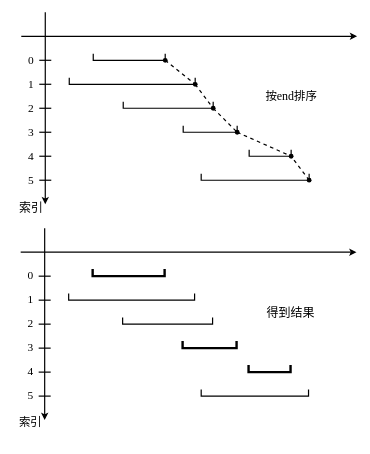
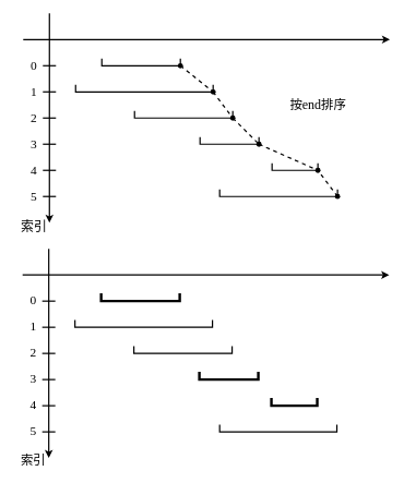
  <mxCell id="0" />
  <mxCell id="1" parent="0" />
  <mxCell id="2" value="" style="endArrow=classic;html=1;rounded=0;strokeWidth=2;" parent="1" edge="1"><mxGeometry width="50" height="50" relative="1" as="geometry"><mxPoint x="35" y="60" as="sourcePoint" /><mxPoint x="595" y="60" as="targetPoint" /></mxGeometry></mxCell>
  <mxCell id="3" value="" style="endArrow=classic;html=1;rounded=0;strokeWidth=2;" parent="1" edge="1"><mxGeometry width="50" height="50" relative="1" as="geometry"><mxPoint x="75" y="20" as="sourcePoint" /><mxPoint x="75" y="340" as="targetPoint" /></mxGeometry></mxCell>
  <mxCell id="4" value="" style="endArrow=none;html=1;rounded=0;strokeWidth=2;" parent="1" edge="1"><mxGeometry width="50" height="50" relative="1" as="geometry"><mxPoint x="65" y="100" as="sourcePoint" /><mxPoint x="85" y="100" as="targetPoint" /></mxGeometry></mxCell>
  <mxCell id="5" value="" style="endArrow=none;html=1;rounded=0;strokeWidth=2;" parent="1" edge="1"><mxGeometry width="50" height="50" relative="1" as="geometry"><mxPoint x="65" y="140" as="sourcePoint" /><mxPoint x="85" y="140" as="targetPoint" /></mxGeometry></mxCell>
  <mxCell id="6" value="" style="endArrow=none;html=1;rounded=0;strokeWidth=2;" parent="1" edge="1"><mxGeometry width="50" height="50" relative="1" as="geometry"><mxPoint x="65" y="180" as="sourcePoint" /><mxPoint x="85" y="180" as="targetPoint" /></mxGeometry></mxCell>
  <mxCell id="7" value="" style="endArrow=none;html=1;rounded=0;strokeWidth=2;" parent="1" edge="1"><mxGeometry width="50" height="50" relative="1" as="geometry"><mxPoint x="65" y="220" as="sourcePoint" /><mxPoint x="85" y="220" as="targetPoint" /></mxGeometry></mxCell>
  <mxCell id="8" value="" style="endArrow=none;html=1;rounded=0;strokeWidth=2;" parent="1" edge="1"><mxGeometry width="50" height="50" relative="1" as="geometry"><mxPoint x="65" y="260" as="sourcePoint" /><mxPoint x="85" y="260" as="targetPoint" /></mxGeometry></mxCell>
  <mxCell id="9" value="" style="endArrow=none;html=1;rounded=0;strokeWidth=2;" parent="1" edge="1"><mxGeometry width="50" height="50" relative="1" as="geometry"><mxPoint x="65" y="300" as="sourcePoint" /><mxPoint x="85" y="300" as="targetPoint" /></mxGeometry></mxCell>
  <mxCell id="10" value="" style="shape=partialRectangle;whiteSpace=wrap;html=1;bottom=1;right=1;left=1;top=0;fillColor=none;routingCenterX=-0.5;strokeWidth=2;" parent="1" vertex="1"><mxGeometry x="155" y="90" width="120" height="10" as="geometry" /></mxCell>
  <mxCell id="11" value="" style="shape=partialRectangle;whiteSpace=wrap;html=1;bottom=1;right=1;left=1;top=0;fillColor=none;routingCenterX=-0.5;strokeWidth=2;" parent="1" vertex="1"><mxGeometry x="115" y="130" width="210" height="10" as="geometry" /></mxCell>
  <mxCell id="12" value="" style="shape=partialRectangle;whiteSpace=wrap;html=1;bottom=1;right=1;left=1;top=0;fillColor=none;routingCenterX=-0.5;strokeWidth=2;" parent="1" vertex="1"><mxGeometry x="205" y="170" width="150" height="10" as="geometry" /></mxCell>
  <mxCell id="13" value="" style="shape=partialRectangle;whiteSpace=wrap;html=1;bottom=1;right=1;left=1;top=0;fillColor=none;routingCenterX=-0.5;strokeWidth=2;" parent="1" vertex="1"><mxGeometry x="305" y="210" width="90" height="10" as="geometry" /></mxCell>
  <mxCell id="14" value="" style="shape=partialRectangle;whiteSpace=wrap;html=1;bottom=1;right=1;left=1;top=0;fillColor=none;routingCenterX=-0.5;strokeWidth=2;" parent="1" vertex="1"><mxGeometry x="415" y="250" width="70" height="10" as="geometry" /></mxCell>
  <mxCell id="15" value="" style="shape=partialRectangle;whiteSpace=wrap;html=1;bottom=1;right=1;left=1;top=0;fillColor=none;routingCenterX=-0.5;strokeWidth=2;" parent="1" vertex="1"><mxGeometry x="335" y="290" width="180" height="10" as="geometry" /></mxCell>
  <mxCell id="16" value="&lt;p&gt;&lt;font face=&quot;SimSun&quot; data-font-src=&quot;https://fonts.googleapis.com/css?family=SimSun&quot; style=&quot;font-size: 20px;&quot;&gt;索引&lt;/font&gt;&lt;/p&gt;" style="text;html=1;align=center;verticalAlign=middle;resizable=0;points=[];autosize=1;strokeColor=none;fillColor=none;strokeWidth=2;" parent="1" vertex="1"><mxGeometry x="21" y="315" width="60" height="60" as="geometry" /></mxCell>
  <mxCell id="17" value="&lt;p&gt;&lt;font style=&quot;font-size: 19px;&quot; face=&quot;Times New Roman&quot;&gt;0&lt;/font&gt;&lt;/p&gt;" style="text;html=1;align=center;verticalAlign=middle;resizable=0;points=[];autosize=1;strokeColor=none;fillColor=none;strokeWidth=2;" parent="1" vertex="1"><mxGeometry x="36" y="70" width="30" height="60" as="geometry" /></mxCell>
  <mxCell id="18" value="&lt;p&gt;&lt;font style=&quot;font-size: 19px;&quot; face=&quot;Times New Roman&quot;&gt;1&lt;/font&gt;&lt;/p&gt;" style="text;html=1;align=center;verticalAlign=middle;resizable=0;points=[];autosize=1;strokeColor=none;fillColor=none;strokeWidth=2;" parent="1" vertex="1"><mxGeometry x="36" y="110" width="30" height="60" as="geometry" /></mxCell>
  <mxCell id="19" value="&lt;p&gt;&lt;font style=&quot;font-size: 19px;&quot; face=&quot;Times New Roman&quot;&gt;2&lt;/font&gt;&lt;/p&gt;" style="text;html=1;align=center;verticalAlign=middle;resizable=0;points=[];autosize=1;strokeColor=none;fillColor=none;strokeWidth=2;" parent="1" vertex="1"><mxGeometry x="36" y="150" width="30" height="60" as="geometry" /></mxCell>
  <mxCell id="20" value="&lt;p&gt;&lt;font style=&quot;font-size: 19px;&quot; face=&quot;Times New Roman&quot;&gt;3&lt;/font&gt;&lt;/p&gt;" style="text;html=1;align=center;verticalAlign=middle;resizable=0;points=[];autosize=1;strokeColor=none;fillColor=none;strokeWidth=2;" parent="1" vertex="1"><mxGeometry x="36" y="190" width="30" height="60" as="geometry" /></mxCell>
  <mxCell id="21" value="&lt;p&gt;&lt;font style=&quot;font-size: 19px;&quot; face=&quot;Times New Roman&quot;&gt;4&lt;/font&gt;&lt;/p&gt;" style="text;html=1;align=center;verticalAlign=middle;resizable=0;points=[];autosize=1;strokeColor=none;fillColor=none;strokeWidth=2;" parent="1" vertex="1"><mxGeometry x="36" y="230" width="30" height="60" as="geometry" /></mxCell>
  <mxCell id="22" value="&lt;p&gt;&lt;font style=&quot;font-size: 19px;&quot; face=&quot;Times New Roman&quot;&gt;5&lt;/font&gt;&lt;/p&gt;" style="text;html=1;align=center;verticalAlign=middle;resizable=0;points=[];autosize=1;strokeColor=none;fillColor=none;strokeWidth=2;" parent="1" vertex="1"><mxGeometry x="36" y="270" width="30" height="60" as="geometry" /></mxCell>
  <mxCell id="23" value="" style="endArrow=none;dashed=1;html=1;rounded=0;exitDx=0;exitDy=0;entryX=1;entryY=1;entryDx=0;entryDy=0;strokeWidth=2;" parent="1" source="29" target="11" edge="1"><mxGeometry width="50" height="50" relative="1" as="geometry"><mxPoint x="325" y="230" as="sourcePoint" /><mxPoint x="375" y="180" as="targetPoint" /></mxGeometry></mxCell>
  <mxCell id="24" value="" style="endArrow=none;dashed=1;html=1;rounded=0;exitDx=0;exitDy=0;entryX=1;entryY=1;entryDx=0;entryDy=0;strokeWidth=2;" parent="1" source="31" target="12" edge="1"><mxGeometry width="50" height="50" relative="1" as="geometry"><mxPoint x="325" y="230" as="sourcePoint" /><mxPoint x="375" y="180" as="targetPoint" /></mxGeometry></mxCell>
  <mxCell id="25" value="" style="endArrow=none;dashed=1;html=1;rounded=0;exitDx=0;exitDy=0;entryX=1;entryY=1;entryDx=0;entryDy=0;strokeWidth=2;" parent="1" source="67" target="13" edge="1"><mxGeometry width="50" height="50" relative="1" as="geometry"><mxPoint x="325" y="230" as="sourcePoint" /><mxPoint x="375" y="180" as="targetPoint" /></mxGeometry></mxCell>
  <mxCell id="26" value="" style="endArrow=none;dashed=1;html=1;rounded=0;exitDx=0;exitDy=0;entryX=1;entryY=1;entryDx=0;entryDy=0;strokeWidth=2;" parent="1" source="33" target="14" edge="1"><mxGeometry width="50" height="50" relative="1" as="geometry"><mxPoint x="325" y="230" as="sourcePoint" /><mxPoint x="375" y="180" as="targetPoint" /></mxGeometry></mxCell>
  <mxCell id="27" value="" style="endArrow=none;dashed=1;html=1;rounded=0;exitDx=0;exitDy=0;entryX=1;entryY=1;entryDx=0;entryDy=0;strokeWidth=2;" parent="1" source="35" target="14" edge="1"><mxGeometry width="50" height="50" relative="1" as="geometry"><mxPoint x="325" y="230" as="sourcePoint" /><mxPoint x="375" y="180" as="targetPoint" /></mxGeometry></mxCell>
  <mxCell id="28" value="" style="endArrow=none;dashed=1;html=1;rounded=0;exitX=1;exitY=1;exitDx=0;exitDy=0;entryDx=0;entryDy=0;strokeWidth=2;" parent="1" source="10" target="29" edge="1"><mxGeometry width="50" height="50" relative="1" as="geometry"><mxPoint x="275" y="100" as="sourcePoint" /><mxPoint x="325" y="140" as="targetPoint" /></mxGeometry></mxCell>
  <mxCell id="29" value="" style="shape=waypoint;sketch=0;fillStyle=solid;size=6;pointerEvents=1;points=[];fillColor=none;resizable=0;rotatable=0;perimeter=centerPerimeter;snapToPoint=1;strokeWidth=2;" parent="1" vertex="1"><mxGeometry x="265" y="90" width="20" height="20" as="geometry" /></mxCell>
  <mxCell id="30" value="" style="endArrow=none;dashed=1;html=1;rounded=0;exitX=1;exitY=1;exitDx=0;exitDy=0;entryDx=0;entryDy=0;strokeWidth=2;" parent="1" source="11" target="31" edge="1"><mxGeometry width="50" height="50" relative="1" as="geometry"><mxPoint x="325" y="140" as="sourcePoint" /><mxPoint x="355" y="180" as="targetPoint" /></mxGeometry></mxCell>
  <mxCell id="31" value="" style="shape=waypoint;sketch=0;fillStyle=solid;size=6;pointerEvents=1;points=[];fillColor=none;resizable=0;rotatable=0;perimeter=centerPerimeter;snapToPoint=1;strokeWidth=2;" parent="1" vertex="1"><mxGeometry x="315" y="130" width="20" height="20" as="geometry" /></mxCell>
  <mxCell id="32" value="" style="endArrow=none;dashed=1;html=1;rounded=0;exitX=1;exitY=1;exitDx=0;exitDy=0;entryDx=0;entryDy=0;strokeWidth=2;" parent="1" source="13" target="33" edge="1"><mxGeometry width="50" height="50" relative="1" as="geometry"><mxPoint x="395" y="220" as="sourcePoint" /><mxPoint x="485" y="260" as="targetPoint" /></mxGeometry></mxCell>
  <mxCell id="33" value="" style="shape=waypoint;sketch=0;fillStyle=solid;size=6;pointerEvents=1;points=[];fillColor=none;resizable=0;rotatable=0;perimeter=centerPerimeter;snapToPoint=1;strokeWidth=2;" parent="1" vertex="1"><mxGeometry x="385" y="210" width="20" height="20" as="geometry" /></mxCell>
  <mxCell id="34" value="" style="endArrow=none;dashed=1;html=1;rounded=0;exitDx=0;exitDy=0;entryDx=0;entryDy=0;strokeWidth=2;" parent="1" source="37" target="35" edge="1"><mxGeometry width="50" height="50" relative="1" as="geometry"><mxPoint x="515" y="300" as="sourcePoint" /><mxPoint x="485" y="260" as="targetPoint" /></mxGeometry></mxCell>
  <mxCell id="35" value="" style="shape=waypoint;sketch=0;fillStyle=solid;size=6;pointerEvents=1;points=[];fillColor=none;resizable=0;rotatable=0;perimeter=centerPerimeter;snapToPoint=1;strokeWidth=2;" parent="1" vertex="1"><mxGeometry x="475" y="250" width="20" height="20" as="geometry" /></mxCell>
  <mxCell id="36" value="" style="endArrow=none;dashed=1;html=1;rounded=0;exitX=1;exitY=1;exitDx=0;exitDy=0;entryDx=0;entryDy=0;strokeWidth=2;" parent="1" source="15" target="37" edge="1"><mxGeometry width="50" height="50" relative="1" as="geometry"><mxPoint x="515" y="300" as="sourcePoint" /><mxPoint x="485" y="260" as="targetPoint" /></mxGeometry></mxCell>
  <mxCell id="37" value="" style="shape=waypoint;sketch=0;fillStyle=solid;size=6;pointerEvents=1;points=[];fillColor=none;resizable=0;rotatable=0;perimeter=centerPerimeter;snapToPoint=1;strokeWidth=2;" parent="1" vertex="1"><mxGeometry x="505" y="290" width="20" height="20" as="geometry" /></mxCell>
  <mxCell id="38" value="&lt;p&gt;&lt;font data-font-src=&quot;https://fonts.googleapis.com/css?family=SimSun&quot; face=&quot;SimSun&quot; style=&quot;font-size: 19px;&quot;&gt;按&lt;/font&gt;&lt;font face=&quot;Times New Roman&quot; style=&quot;font-size: 20px;&quot;&gt;end&lt;/font&gt;&lt;font data-font-src=&quot;https://fonts.googleapis.com/css?family=SimSun&quot; face=&quot;SimSun&quot; style=&quot;font-size: 19px;&quot;&gt;排序&lt;/font&gt;&lt;/p&gt;" style="text;html=1;align=center;verticalAlign=middle;resizable=0;points=[];autosize=1;strokeColor=none;fillColor=none;strokeWidth=2;" parent="1" vertex="1"><mxGeometry x="430" y="130" width="110" height="60" as="geometry" /></mxCell>
  <mxCell id="39" value="" style="endArrow=classic;html=1;rounded=0;strokeWidth=2;" parent="1" edge="1"><mxGeometry width="50" height="50" relative="1" as="geometry"><mxPoint x="34" y="420" as="sourcePoint" /><mxPoint x="594" y="420" as="targetPoint" /></mxGeometry></mxCell>
  <mxCell id="40" value="" style="endArrow=classic;html=1;rounded=0;strokeWidth=2;" parent="1" edge="1"><mxGeometry width="50" height="50" relative="1" as="geometry"><mxPoint x="74" y="380" as="sourcePoint" /><mxPoint x="74" y="700" as="targetPoint" /></mxGeometry></mxCell>
  <mxCell id="41" value="" style="endArrow=none;html=1;rounded=0;strokeWidth=2;" parent="1" edge="1"><mxGeometry width="50" height="50" relative="1" as="geometry"><mxPoint x="64" y="460" as="sourcePoint" /><mxPoint x="84" y="460" as="targetPoint" /></mxGeometry></mxCell>
  <mxCell id="42" value="" style="endArrow=none;html=1;rounded=0;strokeWidth=2;" parent="1" edge="1"><mxGeometry width="50" height="50" relative="1" as="geometry"><mxPoint x="64" y="500" as="sourcePoint" /><mxPoint x="84" y="500" as="targetPoint" /></mxGeometry></mxCell>
  <mxCell id="43" value="" style="endArrow=none;html=1;rounded=0;strokeWidth=2;" parent="1" edge="1"><mxGeometry width="50" height="50" relative="1" as="geometry"><mxPoint x="64" y="540" as="sourcePoint" /><mxPoint x="84" y="540" as="targetPoint" /></mxGeometry></mxCell>
  <mxCell id="44" value="" style="endArrow=none;html=1;rounded=0;strokeWidth=2;" parent="1" edge="1"><mxGeometry width="50" height="50" relative="1" as="geometry"><mxPoint x="64" y="580" as="sourcePoint" /><mxPoint x="84" y="580" as="targetPoint" /></mxGeometry></mxCell>
  <mxCell id="45" value="" style="endArrow=none;html=1;rounded=0;strokeWidth=2;" parent="1" edge="1"><mxGeometry width="50" height="50" relative="1" as="geometry"><mxPoint x="64" y="620" as="sourcePoint" /><mxPoint x="84" y="620" as="targetPoint" /></mxGeometry></mxCell>
  <mxCell id="46" value="" style="endArrow=none;html=1;rounded=0;strokeWidth=2;" parent="1" edge="1"><mxGeometry width="50" height="50" relative="1" as="geometry"><mxPoint x="64" y="660" as="sourcePoint" /><mxPoint x="84" y="660" as="targetPoint" /></mxGeometry></mxCell>
  <mxCell id="47" value="" style="shape=partialRectangle;whiteSpace=wrap;html=1;bottom=1;right=1;left=1;top=0;fillColor=none;routingCenterX=-0.5;strokeWidth=4;" parent="1" vertex="1"><mxGeometry x="154" y="450" width="120" height="10" as="geometry" /></mxCell>
  <mxCell id="48" value="" style="shape=partialRectangle;whiteSpace=wrap;html=1;bottom=1;right=1;left=1;top=0;fillColor=none;routingCenterX=-0.5;strokeWidth=2;" parent="1" vertex="1"><mxGeometry x="114" y="490" width="210" height="10" as="geometry" /></mxCell>
  <mxCell id="49" value="" style="shape=partialRectangle;whiteSpace=wrap;html=1;bottom=1;right=1;left=1;top=0;fillColor=none;routingCenterX=-0.5;strokeWidth=2;" parent="1" vertex="1"><mxGeometry x="204" y="530" width="150" height="10" as="geometry" /></mxCell>
  <mxCell id="50" value="" style="shape=partialRectangle;whiteSpace=wrap;html=1;bottom=1;right=1;left=1;top=0;fillColor=none;routingCenterX=-0.5;strokeWidth=4;" parent="1" vertex="1"><mxGeometry x="304" y="570" width="90" height="10" as="geometry" /></mxCell>
  <mxCell id="51" value="" style="shape=partialRectangle;whiteSpace=wrap;html=1;bottom=1;right=1;left=1;top=0;fillColor=none;routingCenterX=-0.5;strokeWidth=4;" parent="1" vertex="1"><mxGeometry x="414" y="610" width="70" height="10" as="geometry" /></mxCell>
  <mxCell id="52" value="" style="shape=partialRectangle;whiteSpace=wrap;html=1;bottom=1;right=1;left=1;top=0;fillColor=none;routingCenterX=-0.5;strokeWidth=2;" parent="1" vertex="1"><mxGeometry x="335" y="650" width="179" height="10" as="geometry" /></mxCell>
  <mxCell id="53" value="&lt;p&gt;&lt;font face=&quot;SimSun&quot; style=&quot;font-size: 19px;&quot;&gt;索引&lt;/font&gt;&lt;/p&gt;" style="text;html=1;align=center;verticalAlign=middle;resizable=0;points=[];autosize=1;strokeColor=none;fillColor=none;strokeWidth=2;" parent="1" vertex="1"><mxGeometry x="20" y="675" width="60" height="60" as="geometry" /></mxCell>
  <mxCell id="54" value="&lt;p&gt;&lt;font style=&quot;font-size: 19px;&quot; face=&quot;Times New Roman&quot;&gt;0&lt;/font&gt;&lt;/p&gt;" style="text;html=1;align=center;verticalAlign=middle;resizable=0;points=[];autosize=1;strokeColor=none;fillColor=none;strokeWidth=2;" parent="1" vertex="1"><mxGeometry x="35" y="430" width="30" height="60" as="geometry" /></mxCell>
  <mxCell id="55" value="&lt;p&gt;&lt;font style=&quot;font-size: 19px;&quot; face=&quot;Times New Roman&quot;&gt;1&lt;/font&gt;&lt;/p&gt;" style="text;html=1;align=center;verticalAlign=middle;resizable=0;points=[];autosize=1;strokeColor=none;fillColor=none;strokeWidth=2;" parent="1" vertex="1"><mxGeometry x="35" y="470" width="30" height="60" as="geometry" /></mxCell>
  <mxCell id="56" value="&lt;p&gt;&lt;font style=&quot;font-size: 19px;&quot; face=&quot;Times New Roman&quot;&gt;2&lt;/font&gt;&lt;/p&gt;" style="text;html=1;align=center;verticalAlign=middle;resizable=0;points=[];autosize=1;strokeColor=none;fillColor=none;strokeWidth=2;" parent="1" vertex="1"><mxGeometry x="35" y="510" width="30" height="60" as="geometry" /></mxCell>
  <mxCell id="57" value="&lt;p&gt;&lt;font style=&quot;font-size: 19px;&quot; face=&quot;Times New Roman&quot;&gt;3&lt;/font&gt;&lt;/p&gt;" style="text;html=1;align=center;verticalAlign=middle;resizable=0;points=[];autosize=1;strokeColor=none;fillColor=none;strokeWidth=2;" parent="1" vertex="1"><mxGeometry x="35" y="550" width="30" height="60" as="geometry" /></mxCell>
  <mxCell id="58" value="&lt;p&gt;&lt;font style=&quot;font-size: 19px;&quot; face=&quot;Times New Roman&quot;&gt;4&lt;/font&gt;&lt;/p&gt;" style="text;html=1;align=center;verticalAlign=middle;resizable=0;points=[];autosize=1;strokeColor=none;fillColor=none;strokeWidth=2;" parent="1" vertex="1"><mxGeometry x="35" y="590" width="30" height="60" as="geometry" /></mxCell>
  <mxCell id="59" value="&lt;p&gt;&lt;font style=&quot;font-size: 19px;&quot; face=&quot;Times New Roman&quot;&gt;5&lt;/font&gt;&lt;/p&gt;" style="text;html=1;align=center;verticalAlign=middle;resizable=0;points=[];autosize=1;strokeColor=none;fillColor=none;strokeWidth=2;" parent="1" vertex="1"><mxGeometry x="35" y="630" width="30" height="60" as="geometry" /></mxCell>
  <mxCell id="60" value="" style="endArrow=none;dashed=1;html=1;rounded=0;exitDx=0;exitDy=0;entryX=1;entryY=1;entryDx=0;entryDy=0;strokeWidth=2;" parent="1" target="51" edge="1"><mxGeometry width="50" height="50" relative="1" as="geometry"><mxPoint x="484" y="620" as="sourcePoint" /><mxPoint x="374" y="540" as="targetPoint" /></mxGeometry></mxCell>
  <mxCell id="61" value="" style="endArrow=none;dashed=1;html=1;rounded=0;exitX=1;exitY=1;exitDx=0;exitDy=0;entryDx=0;entryDy=0;strokeWidth=2;" parent="1" source="47" edge="1"><mxGeometry width="50" height="50" relative="1" as="geometry"><mxPoint x="274" y="460" as="sourcePoint" /><mxPoint x="274" y="460" as="targetPoint" /></mxGeometry></mxCell>
  <mxCell id="62" value="" style="endArrow=none;dashed=1;html=1;rounded=0;exitX=1;exitY=1;exitDx=0;exitDy=0;entryDx=0;entryDy=0;strokeWidth=2;" parent="1" source="48" edge="1"><mxGeometry width="50" height="50" relative="1" as="geometry"><mxPoint x="324" y="500" as="sourcePoint" /><mxPoint x="324" y="500" as="targetPoint" /></mxGeometry></mxCell>
  <mxCell id="63" value="" style="endArrow=none;dashed=1;html=1;rounded=0;exitX=1;exitY=1;exitDx=0;exitDy=0;entryDx=0;entryDy=0;strokeWidth=2;" parent="1" source="50" edge="1"><mxGeometry width="50" height="50" relative="1" as="geometry"><mxPoint x="394" y="580" as="sourcePoint" /><mxPoint x="394" y="580" as="targetPoint" /></mxGeometry></mxCell>
  <mxCell id="64" value="" style="endArrow=none;dashed=1;html=1;rounded=0;exitX=1;exitY=1;exitDx=0;exitDy=0;entryDx=0;entryDy=0;strokeWidth=2;" parent="1" source="52" edge="1"><mxGeometry width="50" height="50" relative="1" as="geometry"><mxPoint x="514" y="660" as="sourcePoint" /><mxPoint x="514" y="660" as="targetPoint" /></mxGeometry></mxCell>
- <mxCell id="65" value="&lt;p&gt;&lt;font face=&quot;SimSun&quot; data-font-src=&quot;https://fonts.googleapis.com/css?family=SimSun&quot; style=&quot;font-size: 20px;&quot;&gt;得到结果&lt;/font&gt;&lt;/p&gt;" style="text;html=1;align=center;verticalAlign=middle;resizable=0;points=[];autosize=1;strokeColor=none;fillColor=none;strokeWidth=2;" parent="1" vertex="1"><mxGeometry x="434" y="490" width="100" height="60" as="geometry" /></mxCell>
  <mxCell id="66" value="" style="endArrow=none;dashed=1;html=1;rounded=0;exitX=1;exitY=1;exitDx=0;exitDy=0;entryDx=0;entryDy=0;strokeWidth=2;" edge="1" parent="1" source="12" target="67"><mxGeometry width="50" height="50" relative="1" as="geometry"><mxPoint x="355" y="180" as="sourcePoint" /><mxPoint x="395" y="220" as="targetPoint" /></mxGeometry></mxCell>
  <mxCell id="67" value="" style="shape=waypoint;sketch=0;fillStyle=solid;size=6;pointerEvents=1;points=[];fillColor=none;resizable=0;rotatable=0;perimeter=centerPerimeter;snapToPoint=1;strokeWidth=2;" vertex="1" parent="1"><mxGeometry x="345" y="170" width="20" height="20" as="geometry" /></mxCell>
